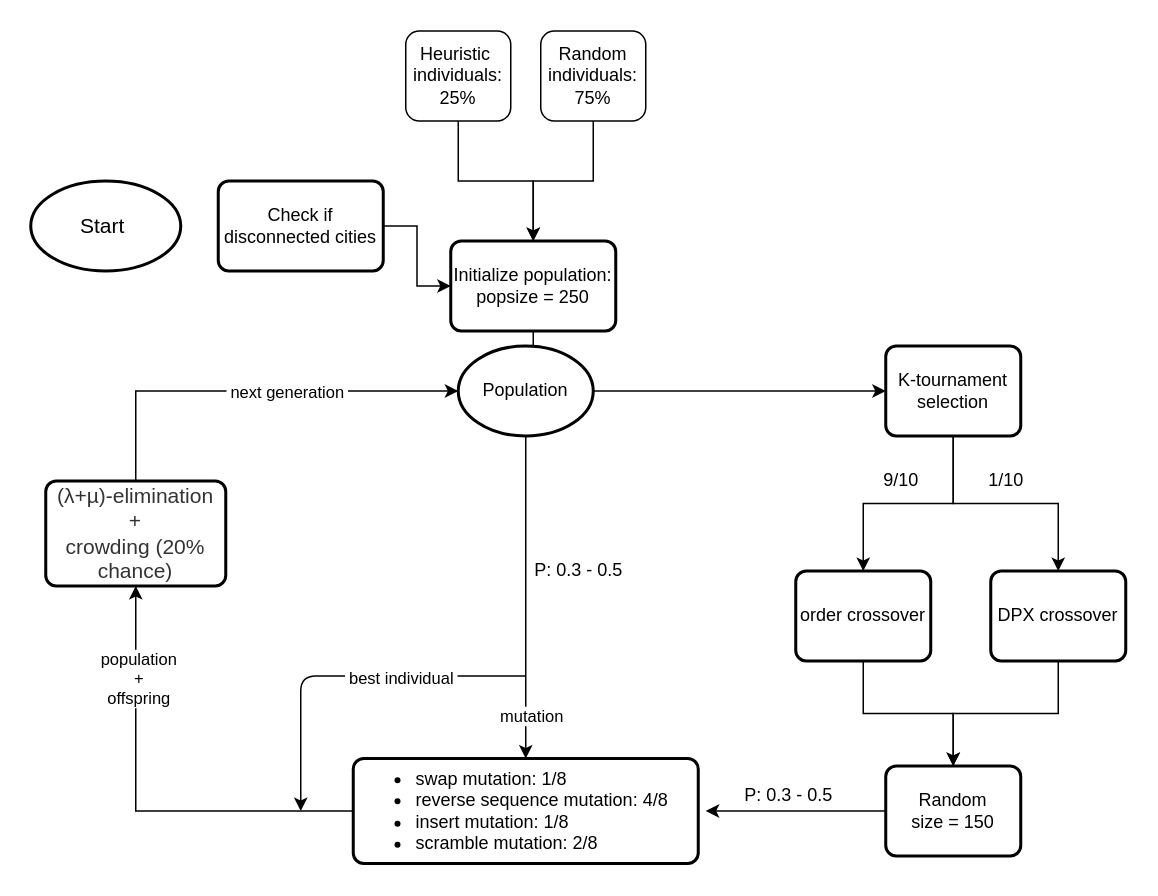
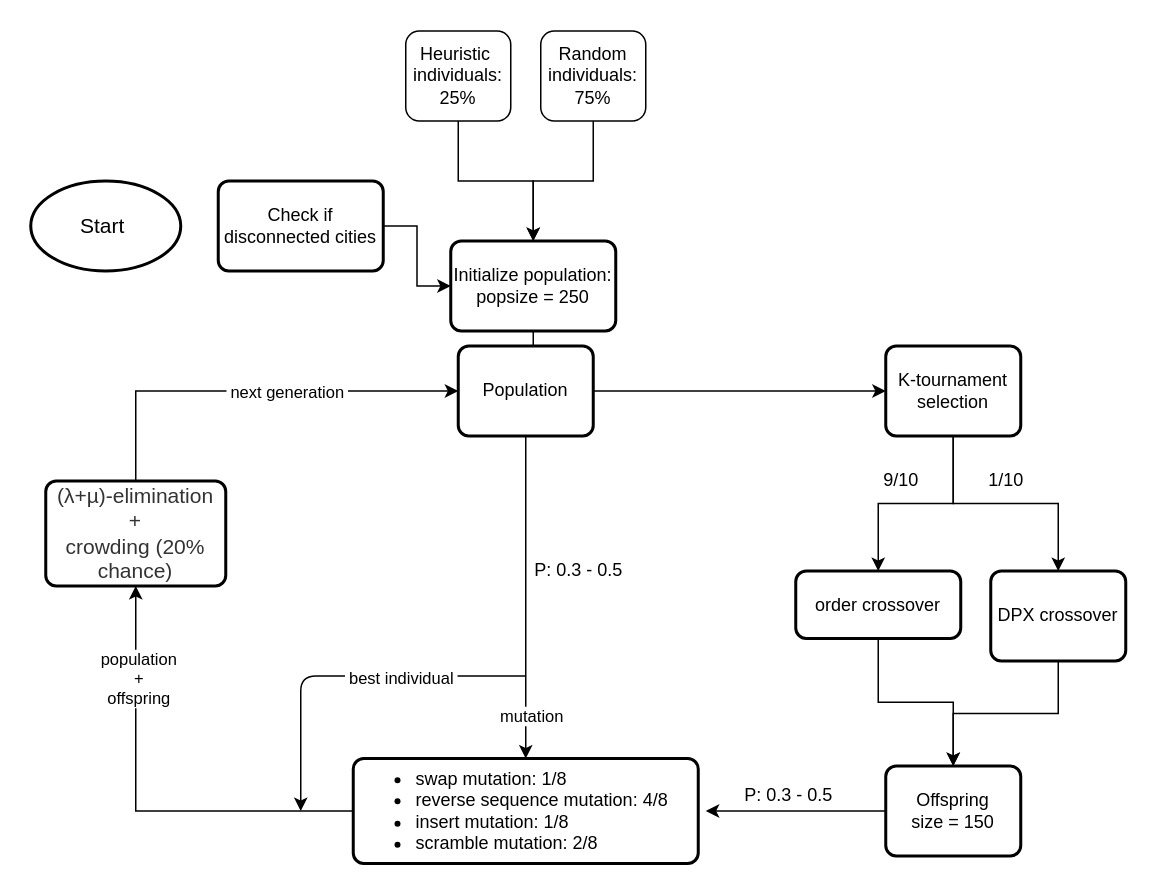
  <mxCell id="0" />
  <mxCell id="1" parent="0" />
  <mxCell id="2" value="&lt;font style=&quot;font-size: 14px&quot;&gt;Start&amp;nbsp;&lt;/font&gt;" style="strokeWidth=2;html=1;shape=mxgraph.flowchart.start_1;whiteSpace=wrap;" parent="1" vertex="1"><mxGeometry x="20" y="120" width="100" height="60" as="geometry" /></mxCell>
  <mxCell id="3" style="edgeStyle=orthogonalEdgeStyle;rounded=0;orthogonalLoop=1;jettySize=auto;html=1;entryX=0;entryY=0.5;entryDx=0;entryDy=0;" parent="1" source="4" target="6" edge="1"><mxGeometry relative="1" as="geometry" /></mxCell>
  <mxCell id="4" value="Check if disconnected cities" style="rounded=1;whiteSpace=wrap;html=1;absoluteArcSize=1;arcSize=14;strokeWidth=2;" parent="1" vertex="1"><mxGeometry x="145" y="120" width="110" height="60" as="geometry" /></mxCell>
  <mxCell id="5" style="edgeStyle=orthogonalEdgeStyle;rounded=0;orthogonalLoop=1;jettySize=auto;html=1;entryX=0.5;entryY=0;entryDx=0;entryDy=0;" parent="1" source="6" target="17" edge="1"><mxGeometry relative="1" as="geometry" /></mxCell>
  <mxCell id="6" value="Initialize population:&lt;br&gt;popsize = 250" style="rounded=1;whiteSpace=wrap;html=1;absoluteArcSize=1;arcSize=14;strokeWidth=2;" parent="1" vertex="1"><mxGeometry x="300" y="160" width="110" height="60" as="geometry" /></mxCell>
  <mxCell id="7" style="edgeStyle=orthogonalEdgeStyle;rounded=0;orthogonalLoop=1;jettySize=auto;html=1;" parent="1" source="8" target="6" edge="1"><mxGeometry relative="1" as="geometry" /></mxCell>
  <mxCell id="8" value="Heuristic&amp;nbsp;&lt;br&gt;individuals: 25%" style="rounded=1;whiteSpace=wrap;html=1;" parent="1" vertex="1"><mxGeometry x="270" y="20" width="70" height="60" as="geometry" /></mxCell>
  <mxCell id="9" style="edgeStyle=orthogonalEdgeStyle;rounded=0;orthogonalLoop=1;jettySize=auto;html=1;" parent="1" source="10" target="6" edge="1"><mxGeometry relative="1" as="geometry" /></mxCell>
  <mxCell id="10" value="Random individuals:&lt;br&gt;75%" style="rounded=1;whiteSpace=wrap;html=1;" parent="1" vertex="1"><mxGeometry x="360" y="20" width="70" height="60" as="geometry" /></mxCell>
  <mxCell id="11" style="edgeStyle=orthogonalEdgeStyle;rounded=0;orthogonalLoop=1;jettySize=auto;html=1;entryX=0.5;entryY=0;entryDx=0;entryDy=0;" parent="1" source="13" target="19" edge="1"><mxGeometry relative="1" as="geometry"><mxPoint x="590" y="330" as="targetPoint" /></mxGeometry></mxCell>
  <mxCell id="12" style="edgeStyle=orthogonalEdgeStyle;rounded=0;orthogonalLoop=1;jettySize=auto;html=1;exitX=0.5;exitY=1;exitDx=0;exitDy=0;entryX=0.5;entryY=0;entryDx=0;entryDy=0;" parent="1" source="13" target="21" edge="1"><mxGeometry relative="1" as="geometry" /></mxCell>
  <mxCell id="13" value="K-tournament selection" style="rounded=1;whiteSpace=wrap;html=1;absoluteArcSize=1;arcSize=14;strokeWidth=2;" parent="1" vertex="1"><mxGeometry x="590" y="230" width="90" height="60" as="geometry" /></mxCell>
  <mxCell id="14" style="edgeStyle=orthogonalEdgeStyle;rounded=0;orthogonalLoop=1;jettySize=auto;html=1;entryX=0;entryY=0.5;entryDx=0;entryDy=0;" parent="1" source="17" target="13" edge="1"><mxGeometry relative="1" as="geometry" /></mxCell>
  <mxCell id="15" style="edgeStyle=orthogonalEdgeStyle;rounded=0;orthogonalLoop=1;jettySize=auto;html=1;exitX=0.5;exitY=1;exitDx=0;exitDy=0;entryX=0.5;entryY=0;entryDx=0;entryDy=0;" parent="1" source="17" target="28" edge="1"><mxGeometry relative="1" as="geometry"><Array as="points"><mxPoint x="350" y="490" /><mxPoint x="350" y="490" /></Array></mxGeometry></mxCell>
  <mxCell id="16" value="mutation" style="edgeLabel;html=1;align=center;verticalAlign=middle;resizable=0;points=[];" vertex="1" connectable="0" parent="15"><mxGeometry x="0.728" y="3" relative="1" as="geometry"><mxPoint as="offset" /></mxGeometry></mxCell>
- <mxCell id="17" value="Population" style="ellipse;whiteSpace=wrap;html=1;absoluteArcSize=1;arcSize=14;strokeWidth=2;" parent="1" vertex="1"><mxGeometry x="305" y="230" width="90" height="60" as="geometry" /></mxCell>
+ <mxCell id="17" value="Population" style="rounded=1;whiteSpace=wrap;html=1;absoluteArcSize=1;arcSize=14;strokeWidth=2;" parent="1" vertex="1"><mxGeometry x="305" y="230" width="90" height="60" as="geometry" /></mxCell>
  <mxCell id="18" style="edgeStyle=orthogonalEdgeStyle;rounded=0;orthogonalLoop=1;jettySize=auto;html=1;" parent="1" source="19" target="25" edge="1"><mxGeometry relative="1" as="geometry" /></mxCell>
- <mxCell id="19" value="order crossover&lt;br&gt;" style="rounded=1;whiteSpace=wrap;html=1;absoluteArcSize=1;arcSize=14;strokeWidth=2;" parent="1" vertex="1"><mxGeometry x="530" y="380" width="90" height="60" as="geometry" /></mxCell>
+ <mxCell id="19" value="order crossover&lt;br&gt;" style="rounded=1;whiteSpace=wrap;html=1;absoluteArcSize=1;arcSize=14;strokeWidth=2;" parent="1" vertex="1"><mxGeometry x="530" y="380" width="110" height="45" as="geometry" /></mxCell>
  <mxCell id="20" style="edgeStyle=orthogonalEdgeStyle;rounded=0;orthogonalLoop=1;jettySize=auto;html=1;entryX=0.5;entryY=0;entryDx=0;entryDy=0;" parent="1" source="21" target="25" edge="1"><mxGeometry relative="1" as="geometry"><mxPoint x="640" y="520" as="targetPoint" /></mxGeometry></mxCell>
  <mxCell id="21" value="DPX crossover" style="rounded=1;whiteSpace=wrap;html=1;absoluteArcSize=1;arcSize=14;strokeWidth=2;" parent="1" vertex="1"><mxGeometry x="660" y="380" width="90" height="60" as="geometry" /></mxCell>
  <mxCell id="22" value="9/10" style="text;html=1;align=center;verticalAlign=middle;resizable=0;points=[];autosize=1;" parent="1" vertex="1"><mxGeometry x="580" y="310" width="40" height="20" as="geometry" /></mxCell>
  <mxCell id="23" value="1/10" style="text;html=1;align=center;verticalAlign=middle;resizable=0;points=[];autosize=1;" parent="1" vertex="1"><mxGeometry x="650" y="310" width="40" height="20" as="geometry" /></mxCell>
  <mxCell id="24" style="edgeStyle=orthogonalEdgeStyle;rounded=0;orthogonalLoop=1;jettySize=auto;html=1;exitX=0;exitY=0.5;exitDx=0;exitDy=0;" parent="1" source="25" edge="1"><mxGeometry relative="1" as="geometry"><mxPoint x="470" y="540" as="targetPoint" /></mxGeometry></mxCell>
- <mxCell id="25" value="Random&lt;br&gt;size = 150" style="rounded=1;whiteSpace=wrap;html=1;absoluteArcSize=1;arcSize=14;strokeWidth=2;" parent="1" vertex="1"><mxGeometry x="590" y="510" width="90" height="60" as="geometry" /></mxCell>
+ <mxCell id="25" value="Offspring&lt;br&gt;size = 150" style="rounded=1;whiteSpace=wrap;html=1;absoluteArcSize=1;arcSize=14;strokeWidth=2;" parent="1" vertex="1"><mxGeometry x="590" y="510" width="90" height="60" as="geometry" /></mxCell>
  <mxCell id="26" style="edgeStyle=orthogonalEdgeStyle;rounded=0;orthogonalLoop=1;jettySize=auto;html=1;exitX=0;exitY=0.5;exitDx=0;exitDy=0;entryX=0.5;entryY=1;entryDx=0;entryDy=0;" parent="1" source="28" target="33" edge="1"><mxGeometry relative="1" as="geometry" /></mxCell>
  <mxCell id="27" value="population&lt;br&gt;+&lt;br&gt;offspring" style="edgeLabel;html=1;align=center;verticalAlign=middle;resizable=0;points=[];" vertex="1" connectable="0" parent="26"><mxGeometry x="0.588" y="-1" relative="1" as="geometry"><mxPoint as="offset" /></mxGeometry></mxCell>
  <mxCell id="28" value="&lt;ul&gt;&lt;li&gt;swap mutation: 1/8&lt;/li&gt;&lt;li&gt;reverse sequence mutation: 4/8&lt;/li&gt;&lt;li&gt;insert mutation: 1/8&lt;/li&gt;&lt;li&gt;scramble mutation: 2/8&lt;/li&gt;&lt;/ul&gt;" style="rounded=1;whiteSpace=wrap;html=1;absoluteArcSize=1;arcSize=14;strokeWidth=2;align=left;" parent="1" vertex="1"><mxGeometry x="235" y="505" width="230" height="70" as="geometry" /></mxCell>
  <mxCell id="29" value="P: 0.3 - 0.5" style="text;html=1;align=center;verticalAlign=middle;resizable=0;points=[];autosize=1;" parent="1" vertex="1"><mxGeometry x="490" y="520" width="70" height="20" as="geometry" /></mxCell>
  <mxCell id="30" value="P: 0.3 - 0.5" style="text;html=1;align=center;verticalAlign=middle;resizable=0;points=[];autosize=1;" parent="1" vertex="1"><mxGeometry x="350" y="370" width="70" height="20" as="geometry" /></mxCell>
  <mxCell id="31" style="edgeStyle=orthogonalEdgeStyle;rounded=0;orthogonalLoop=1;jettySize=auto;html=1;exitX=0.5;exitY=0;exitDx=0;exitDy=0;entryX=0;entryY=0.5;entryDx=0;entryDy=0;" parent="1" source="33" target="17" edge="1"><mxGeometry relative="1" as="geometry" /></mxCell>
  <mxCell id="32" value="&amp;nbsp;next generation&amp;nbsp;" style="edgeLabel;html=1;align=center;verticalAlign=middle;resizable=0;points=[];" vertex="1" connectable="0" parent="31"><mxGeometry x="0.101" y="-1" relative="1" as="geometry"><mxPoint x="9" y="-1" as="offset" /></mxGeometry></mxCell>
  <mxCell id="33" value="&lt;span style=&quot;color: rgb(51 , 51 , 51) ; font-family: &amp;#34;helvetica&amp;#34; , &amp;#34;arial&amp;#34; , sans-serif ; font-size: 14px ; text-align: left ; background-color: rgb(255 , 255 , 255)&quot;&gt;(λ+µ)-elimination&lt;br&gt;+&lt;br&gt;crowding (20% chance)&lt;br&gt;&lt;/span&gt;" style="rounded=1;whiteSpace=wrap;html=1;absoluteArcSize=1;arcSize=14;strokeWidth=2;" parent="1" vertex="1"><mxGeometry x="30" y="320" width="120" height="70" as="geometry" /></mxCell>
  <mxCell id="34" value="" style="endArrow=classic;html=1;" parent="1" edge="1"><mxGeometry width="50" height="50" relative="1" as="geometry"><mxPoint x="350" y="450" as="sourcePoint" /><mxPoint x="200" y="540" as="targetPoint" /><Array as="points"><mxPoint x="200" y="450" /></Array></mxGeometry></mxCell>
  <mxCell id="35" value="&amp;nbsp;best individual&amp;nbsp;" style="edgeLabel;html=1;align=center;verticalAlign=middle;resizable=0;points=[];" parent="34" vertex="1" connectable="0"><mxGeometry x="-0.155" y="1" relative="1" as="geometry"><mxPoint x="17" as="offset" /></mxGeometry></mxCell>
